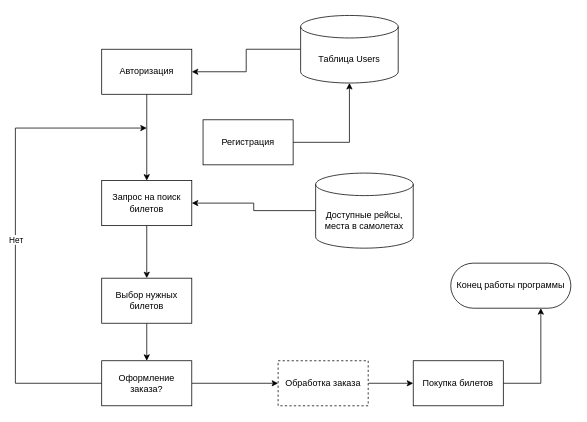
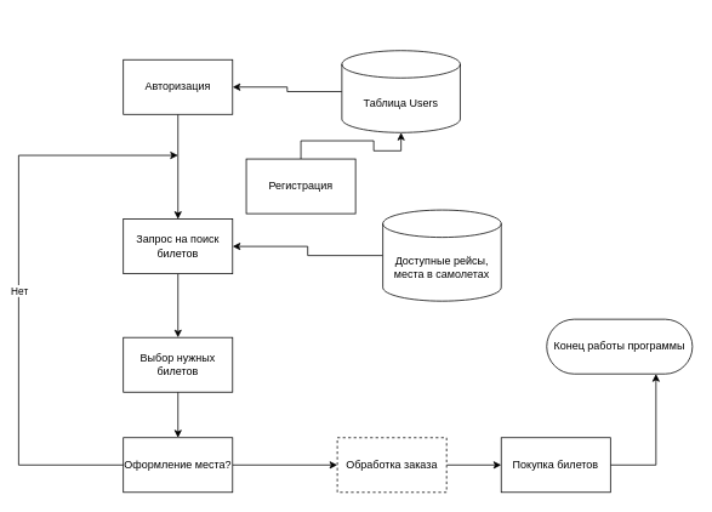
  <mxCell id="0" />
  <mxCell id="1" parent="0" />
  <mxCell id="2" style="edgeStyle=orthogonalEdgeStyle;rounded=0;orthogonalLoop=1;jettySize=auto;html=1;entryX=0.5;entryY=0;entryDx=0;entryDy=0;" edge="1" parent="1" source="3" target="9"><mxGeometry relative="1" as="geometry" /></mxCell>
  <mxCell id="3" value="Авторизация" style="rounded=0;whiteSpace=wrap;html=1;" vertex="1" parent="1"><mxGeometry x="135" y="65" width="120" height="60" as="geometry" /></mxCell>
  <mxCell id="4" style="edgeStyle=orthogonalEdgeStyle;rounded=0;orthogonalLoop=1;jettySize=auto;html=1;" edge="1" parent="1" source="5" target="3"><mxGeometry relative="1" as="geometry" /></mxCell>
- <mxCell id="5" value="Таблица Users" style="shape=cylinder3;whiteSpace=wrap;html=1;boundedLbl=1;backgroundOutline=1;size=15;" vertex="1" parent="1"><mxGeometry x="400" y="20" width="130" height="90" as="geometry" /></mxCell>
+ <mxCell id="5" value="Таблица Users" style="shape=cylinder3;whiteSpace=wrap;html=1;boundedLbl=1;backgroundOutline=1;size=15;" vertex="1" parent="1"><mxGeometry x="375" y="55" width="130" height="90" as="geometry" /></mxCell>
  <mxCell id="6" style="edgeStyle=orthogonalEdgeStyle;rounded=0;orthogonalLoop=1;jettySize=auto;html=1;entryX=0.5;entryY=1;entryDx=0;entryDy=0;entryPerimeter=0;" edge="1" parent="1" source="7" target="5"><mxGeometry relative="1" as="geometry" /></mxCell>
- <mxCell id="7" value="Регистрация" style="rounded=0;whiteSpace=wrap;html=1;" vertex="1" parent="1"><mxGeometry x="270" y="159" width="120" height="60" as="geometry" /></mxCell>
+ <mxCell id="7" value="Регистрация" style="rounded=0;whiteSpace=wrap;html=1;" vertex="1" parent="1"><mxGeometry x="270" y="174" width="120" height="60" as="geometry" /></mxCell>
  <mxCell id="8" style="edgeStyle=orthogonalEdgeStyle;rounded=0;orthogonalLoop=1;jettySize=auto;html=1;entryX=0.5;entryY=0;entryDx=0;entryDy=0;" edge="1" parent="1" source="9" target="13"><mxGeometry relative="1" as="geometry" /></mxCell>
  <mxCell id="9" value="Запрос на поиск билетов" style="rounded=0;whiteSpace=wrap;html=1;" vertex="1" parent="1"><mxGeometry x="135" y="240" width="120" height="60" as="geometry" /></mxCell>
  <mxCell id="10" style="edgeStyle=orthogonalEdgeStyle;rounded=0;orthogonalLoop=1;jettySize=auto;html=1;entryX=1;entryY=0.5;entryDx=0;entryDy=0;" edge="1" parent="1" source="11" target="9"><mxGeometry relative="1" as="geometry" /></mxCell>
  <mxCell id="11" value="Доступные рейсы, места в самолетах" style="shape=cylinder3;whiteSpace=wrap;html=1;boundedLbl=1;backgroundOutline=1;size=15;" vertex="1" parent="1"><mxGeometry x="420" y="230" width="130" height="100" as="geometry" /></mxCell>
  <mxCell id="12" style="edgeStyle=orthogonalEdgeStyle;rounded=0;orthogonalLoop=1;jettySize=auto;html=1;entryX=0.5;entryY=0;entryDx=0;entryDy=0;" edge="1" parent="1" source="13" target="17"><mxGeometry relative="1" as="geometry" /></mxCell>
  <mxCell id="13" value="Выбор нужных билетов" style="rounded=0;whiteSpace=wrap;html=1;" vertex="1" parent="1"><mxGeometry x="135" y="370" width="120" height="60" as="geometry" /></mxCell>
  <mxCell id="14" style="edgeStyle=orthogonalEdgeStyle;rounded=0;orthogonalLoop=1;jettySize=auto;html=1;" edge="1" parent="1" source="17"><mxGeometry relative="1" as="geometry"><mxPoint x="195" y="170" as="targetPoint" /><Array as="points"><mxPoint x="20" y="510" /><mxPoint x="20" y="170" /></Array></mxGeometry></mxCell>
  <mxCell id="15" value="Нет" style="edgeLabel;html=1;align=center;verticalAlign=middle;resizable=0;points=[];" vertex="1" connectable="0" parent="14"><mxGeometry x="-0.028" relative="1" as="geometry"><mxPoint y="-1" as="offset" /></mxGeometry></mxCell>
  <mxCell id="16" style="edgeStyle=orthogonalEdgeStyle;rounded=0;orthogonalLoop=1;jettySize=auto;html=1;entryX=0;entryY=0.5;entryDx=0;entryDy=0;" edge="1" parent="1" source="17" target="19"><mxGeometry relative="1" as="geometry" /></mxCell>
- <mxCell id="17" value="Оформление заказа?" style="rounded=0;whiteSpace=wrap;html=1;" vertex="1" parent="1"><mxGeometry x="135" y="480" width="120" height="60" as="geometry" /></mxCell>
+ <mxCell id="17" value="Оформление места?" style="rounded=0;whiteSpace=wrap;html=1;" vertex="1" parent="1"><mxGeometry x="135" y="480" width="120" height="60" as="geometry" /></mxCell>
  <mxCell id="18" style="edgeStyle=orthogonalEdgeStyle;rounded=0;orthogonalLoop=1;jettySize=auto;html=1;entryX=0;entryY=0.5;entryDx=0;entryDy=0;" edge="1" parent="1" source="19" target="21"><mxGeometry relative="1" as="geometry" /></mxCell>
  <mxCell id="19" value="Обработка заказа" style="rounded=0;whiteSpace=wrap;html=1;dashed=1;" vertex="1" parent="1"><mxGeometry x="370" y="480" width="120" height="60" as="geometry" /></mxCell>
  <mxCell id="20" style="edgeStyle=orthogonalEdgeStyle;rounded=0;orthogonalLoop=1;jettySize=auto;html=1;entryX=0.75;entryY=1;entryDx=0;entryDy=0;" edge="1" parent="1" source="21" target="22"><mxGeometry relative="1" as="geometry"><Array as="points"><mxPoint x="720" y="510" /></Array></mxGeometry></mxCell>
  <mxCell id="21" value="Покупка билетов" style="rounded=0;whiteSpace=wrap;html=1;" vertex="1" parent="1"><mxGeometry x="550" y="480" width="120" height="60" as="geometry" /></mxCell>
  <mxCell id="22" value="Конец работы программы" style="rounded=1;whiteSpace=wrap;html=1;arcSize=50;" vertex="1" parent="1"><mxGeometry x="600" y="350" width="160" height="60" as="geometry" /></mxCell>
